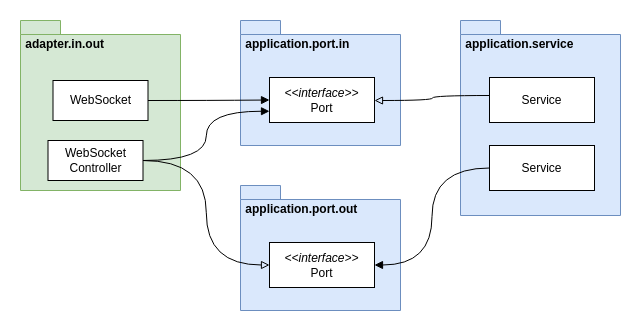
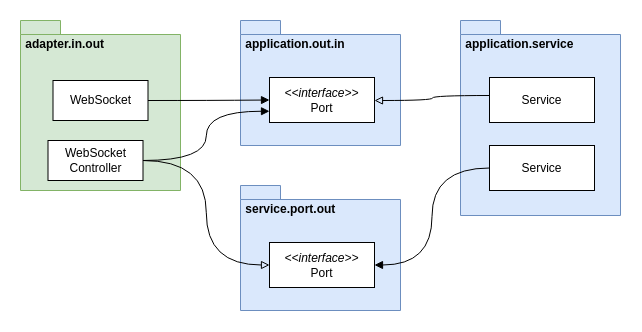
  <mxCell id="0" />
  <mxCell id="1" parent="0" />
- <mxCell id="2" value="&amp;nbsp;application.port.in" style="shape=folder;fontStyle=1;spacingTop=10;tabWidth=40;tabHeight=14;tabPosition=left;html=1;whiteSpace=wrap;verticalAlign=top;align=left;fillColor=#dae8fc;strokeColor=#6c8ebf;" vertex="1" parent="1"><mxGeometry x="240" y="20" width="160" height="125" as="geometry" /></mxCell>
+ <mxCell id="2" value="&amp;nbsp;application.out.in" style="shape=folder;fontStyle=1;spacingTop=10;tabWidth=40;tabHeight=14;tabPosition=left;html=1;whiteSpace=wrap;verticalAlign=top;align=left;fillColor=#dae8fc;strokeColor=#6c8ebf;" vertex="1" parent="1"><mxGeometry x="240" y="20" width="160" height="125" as="geometry" /></mxCell>
  <mxCell id="3" value="&lt;div&gt;&lt;i&gt;&amp;lt;&amp;lt;interface&amp;gt;&amp;gt;&lt;/i&gt;&lt;/div&gt;Port" style="rounded=0;whiteSpace=wrap;html=1;" vertex="1" parent="1"><mxGeometry x="269" y="77" width="105" height="45" as="geometry" /></mxCell>
  <mxCell id="4" value="&amp;nbsp;adapter.in.out" style="shape=folder;fontStyle=1;spacingTop=10;tabWidth=40;tabHeight=14;tabPosition=left;html=1;whiteSpace=wrap;verticalAlign=top;align=left;fillColor=#d5e8d4;strokeColor=#82b366;" vertex="1" parent="1"><mxGeometry x="20" y="20" width="160" height="170" as="geometry" /></mxCell>
  <mxCell id="5" style="edgeStyle=orthogonalEdgeStyle;rounded=0;orthogonalLoop=1;jettySize=auto;html=1;endArrow=block;endFill=1;curved=1;" edge="1" parent="1" source="6" target="3"><mxGeometry relative="1" as="geometry" /></mxCell>
  <mxCell id="6" value="WebSocket" style="rounded=0;whiteSpace=wrap;html=1;" vertex="1" parent="1"><mxGeometry x="52.5" y="80" width="95" height="40" as="geometry" /></mxCell>
  <mxCell id="7" style="edgeStyle=orthogonalEdgeStyle;rounded=0;orthogonalLoop=1;jettySize=auto;html=1;entryX=0;entryY=0.75;entryDx=0;entryDy=0;endArrow=block;endFill=1;curved=1;" edge="1" parent="1" source="8" target="3"><mxGeometry relative="1" as="geometry" /></mxCell>
  <mxCell id="8" value="WebSocket&lt;div&gt;Controller&lt;/div&gt;" style="rounded=0;whiteSpace=wrap;html=1;" vertex="1" parent="1"><mxGeometry x="47.5" y="140" width="95" height="40" as="geometry" /></mxCell>
  <mxCell id="9" value="&amp;nbsp;application.service" style="shape=folder;fontStyle=1;spacingTop=10;tabWidth=40;tabHeight=14;tabPosition=left;html=1;whiteSpace=wrap;verticalAlign=top;align=left;fillColor=#dae8fc;strokeColor=#6c8ebf;" vertex="1" parent="1"><mxGeometry x="460" y="20" width="160" height="195" as="geometry" /></mxCell>
  <mxCell id="10" style="edgeStyle=orthogonalEdgeStyle;rounded=0;orthogonalLoop=1;jettySize=auto;html=1;endArrow=block;endFill=0;curved=1;" edge="1" parent="1" source="11" target="3"><mxGeometry relative="1" as="geometry"><Array as="points"><mxPoint x="432" y="95" /><mxPoint x="432" y="100" /></Array></mxGeometry></mxCell>
  <mxCell id="11" value="Service" style="rounded=0;whiteSpace=wrap;html=1;" vertex="1" parent="1"><mxGeometry x="489" y="77" width="105" height="45" as="geometry" /></mxCell>
  <mxCell id="12" value="Service" style="rounded=0;whiteSpace=wrap;html=1;" vertex="1" parent="1"><mxGeometry x="489" y="145" width="105" height="45" as="geometry" /></mxCell>
- <mxCell id="13" value="&amp;nbsp;application.port.out" style="shape=folder;fontStyle=1;spacingTop=10;tabWidth=40;tabHeight=14;tabPosition=left;html=1;whiteSpace=wrap;verticalAlign=top;align=left;fillColor=#dae8fc;strokeColor=#6c8ebf;" vertex="1" parent="1"><mxGeometry x="240" y="185" width="160" height="125" as="geometry" /></mxCell>
+ <mxCell id="13" value="&amp;nbsp;service.port.out" style="shape=folder;fontStyle=1;spacingTop=10;tabWidth=40;tabHeight=14;tabPosition=left;html=1;whiteSpace=wrap;verticalAlign=top;align=left;fillColor=#dae8fc;strokeColor=#6c8ebf;" vertex="1" parent="1"><mxGeometry x="240" y="185" width="160" height="125" as="geometry" /></mxCell>
  <mxCell id="14" value="&lt;div&gt;&lt;i&gt;&amp;lt;&amp;lt;interface&amp;gt;&amp;gt;&lt;/i&gt;&lt;/div&gt;Port" style="rounded=0;whiteSpace=wrap;html=1;" vertex="1" parent="1"><mxGeometry x="269" y="242" width="105" height="45" as="geometry" /></mxCell>
  <mxCell id="15" style="edgeStyle=orthogonalEdgeStyle;rounded=0;orthogonalLoop=1;jettySize=auto;html=1;entryX=1;entryY=0.5;entryDx=0;entryDy=0;endArrow=block;endFill=1;curved=1;" edge="1" parent="1" source="12" target="14"><mxGeometry relative="1" as="geometry" /></mxCell>
  <mxCell id="16" style="edgeStyle=orthogonalEdgeStyle;rounded=0;orthogonalLoop=1;jettySize=auto;html=1;entryX=0;entryY=0.5;entryDx=0;entryDy=0;curved=1;endArrow=block;endFill=0;" edge="1" parent="1" source="8" target="14"><mxGeometry relative="1" as="geometry" /></mxCell>
